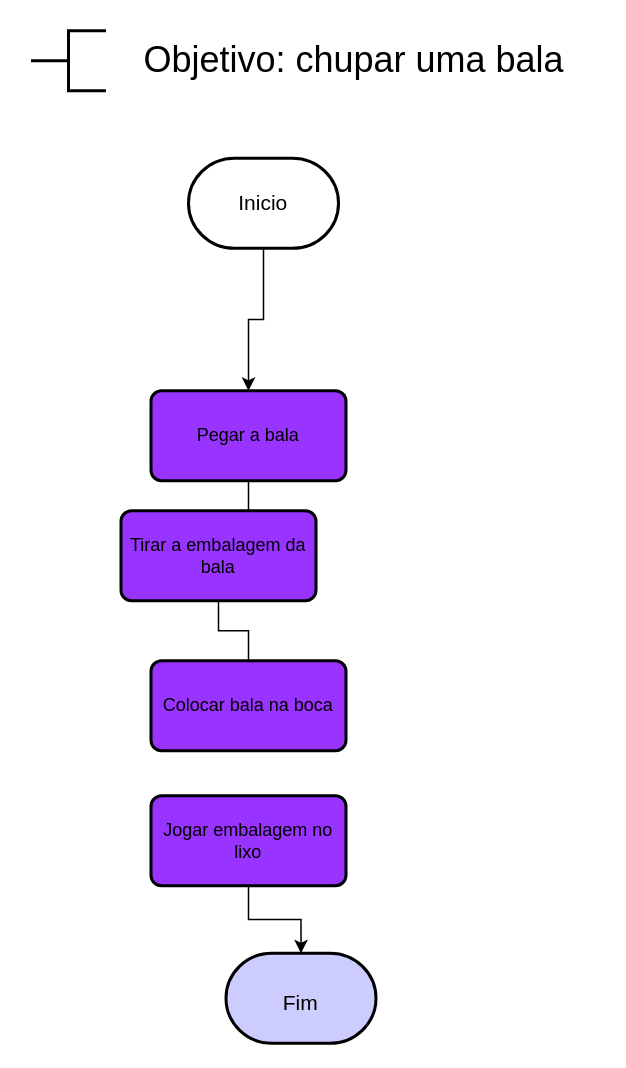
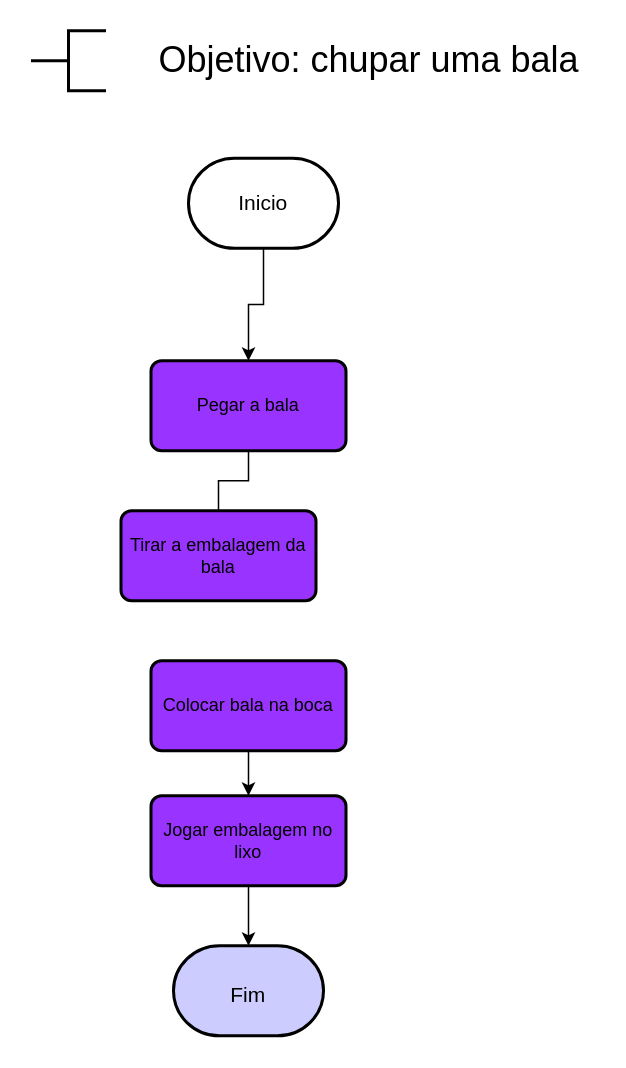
  <mxCell id="0" />
  <mxCell id="1" parent="0" />
  <mxCell id="2" value="" style="edgeStyle=orthogonalEdgeStyle;rounded=0;orthogonalLoop=1;jettySize=auto;html=1;" edge="1" parent="1" source="3" target="4"><mxGeometry relative="1" as="geometry" /></mxCell>
  <mxCell id="3" value="&lt;font style=&quot;font-size: 14px;&quot;&gt;Inicio&lt;/font&gt;" style="strokeWidth=2;html=1;shape=mxgraph.flowchart.terminator;whiteSpace=wrap;" vertex="1" parent="1"><mxGeometry x="125" y="105" width="100" height="60" as="geometry" /></mxCell>
- <mxCell id="4" value="Pegar a bala" style="rounded=1;whiteSpace=wrap;html=1;absoluteArcSize=1;arcSize=14;strokeWidth=2;fillColor=#9933FF;" vertex="1" parent="1"><mxGeometry x="100" y="260" width="130" height="60" as="geometry" /></mxCell>
- <mxCell id="5" value="&lt;font style=&quot;font-size: 14px;&quot;&gt;Fim&lt;/font&gt;" style="strokeWidth=2;html=1;shape=mxgraph.flowchart.terminator;whiteSpace=wrap;fontSize=24;fillColor=#CCCCFF;" vertex="1" parent="1"><mxGeometry x="150" y="635" width="100" height="60" as="geometry" /></mxCell>
+ <mxCell id="4" value="Pegar a bala" style="rounded=1;whiteSpace=wrap;html=1;absoluteArcSize=1;arcSize=14;strokeWidth=2;fillColor=#9933FF;" vertex="1" parent="1"><mxGeometry x="100" y="240" width="130" height="60" as="geometry" /></mxCell>
+ <mxCell id="5" value="&lt;font style=&quot;font-size: 14px;&quot;&gt;Fim&lt;/font&gt;" style="strokeWidth=2;html=1;shape=mxgraph.flowchart.terminator;whiteSpace=wrap;fontSize=24;fillColor=#CCCCFF;" vertex="1" parent="1"><mxGeometry x="115" y="630" width="100" height="60" as="geometry" /></mxCell>
  <mxCell id="6" value="" style="strokeWidth=2;html=1;shape=mxgraph.flowchart.annotation_2;align=left;labelPosition=right;pointerEvents=1;fontSize=24;fillColor=#CCCCFF;" vertex="1" parent="1"><mxGeometry x="20" y="20" width="50" height="40" as="geometry" /></mxCell>
- <mxCell id="7" value="Objetivo: chupar uma bala" style="text;html=1;align=center;verticalAlign=middle;resizable=0;points=[];autosize=1;strokeColor=none;fillColor=none;fontSize=24;" vertex="1" parent="1"><mxGeometry x="85" y="20" width="300" height="40" as="geometry" /></mxCell>
+ <mxCell id="7" value="Objetivo: chupar uma bala" style="text;html=1;align=center;verticalAlign=middle;resizable=0;points=[];autosize=1;strokeColor=none;fillColor=none;fontSize=24;" vertex="1" parent="1"><mxGeometry x="95" y="20" width="300" height="40" as="geometry" /></mxCell>
  <mxCell id="8" style="edgeStyle=orthogonalEdgeStyle;rounded=0;orthogonalLoop=1;jettySize=auto;html=1;exitX=0.5;exitY=1;exitDx=0;exitDy=0;fontSize=14;" edge="1" parent="1" source="4" target="4"><mxGeometry relative="1" as="geometry" /></mxCell>
  <mxCell id="9" value="Tirar a embalagem da bala" style="rounded=1;whiteSpace=wrap;html=1;absoluteArcSize=1;arcSize=14;strokeWidth=2;fillColor=#9933FF;" vertex="1" parent="1"><mxGeometry x="80" y="340" width="130" height="60" as="geometry" /></mxCell>
  <mxCell id="10" value="" style="edgeStyle=orthogonalEdgeStyle;rounded=0;orthogonalLoop=1;jettySize=auto;html=1;endArrow=none;" edge="1" parent="1" source="4" target="9"><mxGeometry relative="1" as="geometry"><mxPoint x="165" y="300" as="sourcePoint" /><mxPoint x="160" y="500" as="targetPoint" /></mxGeometry></mxCell>
+ <mxCell id="11" value="" style="edgeStyle=orthogonalEdgeStyle;rounded=0;orthogonalLoop=1;jettySize=auto;html=1;fontSize=14;" edge="1" parent="1" source="12" target="15"><mxGeometry relative="1" as="geometry" /></mxCell>
  <mxCell id="12" value="Colocar bala na boca" style="rounded=1;whiteSpace=wrap;html=1;absoluteArcSize=1;arcSize=14;strokeWidth=2;fillColor=#9933FF;" vertex="1" parent="1"><mxGeometry x="100" y="440" width="130" height="60" as="geometry" /></mxCell>
- <mxCell id="13" value="" style="edgeStyle=orthogonalEdgeStyle;rounded=0;orthogonalLoop=1;jettySize=auto;html=1;startArrow=none;endArrow=none;" edge="1" parent="1" source="9" target="12"><mxGeometry relative="1" as="geometry"><mxPoint x="165" y="400" as="sourcePoint" /><mxPoint x="160" y="500" as="targetPoint" /></mxGeometry></mxCell>
  <mxCell id="14" style="edgeStyle=orthogonalEdgeStyle;rounded=0;orthogonalLoop=1;jettySize=auto;html=1;fontSize=14;entryX=0.5;entryY=0;entryDx=0;entryDy=0;entryPerimeter=0;" edge="1" parent="1" source="15" target="5"><mxGeometry relative="1" as="geometry"><mxPoint x="190" y="630" as="targetPoint" /></mxGeometry></mxCell>
  <mxCell id="15" value="Jogar embalagem no lixo" style="rounded=1;whiteSpace=wrap;html=1;absoluteArcSize=1;arcSize=14;strokeWidth=2;fillColor=#9933FF;" vertex="1" parent="1"><mxGeometry x="100" y="530" width="130" height="60" as="geometry" /></mxCell>
